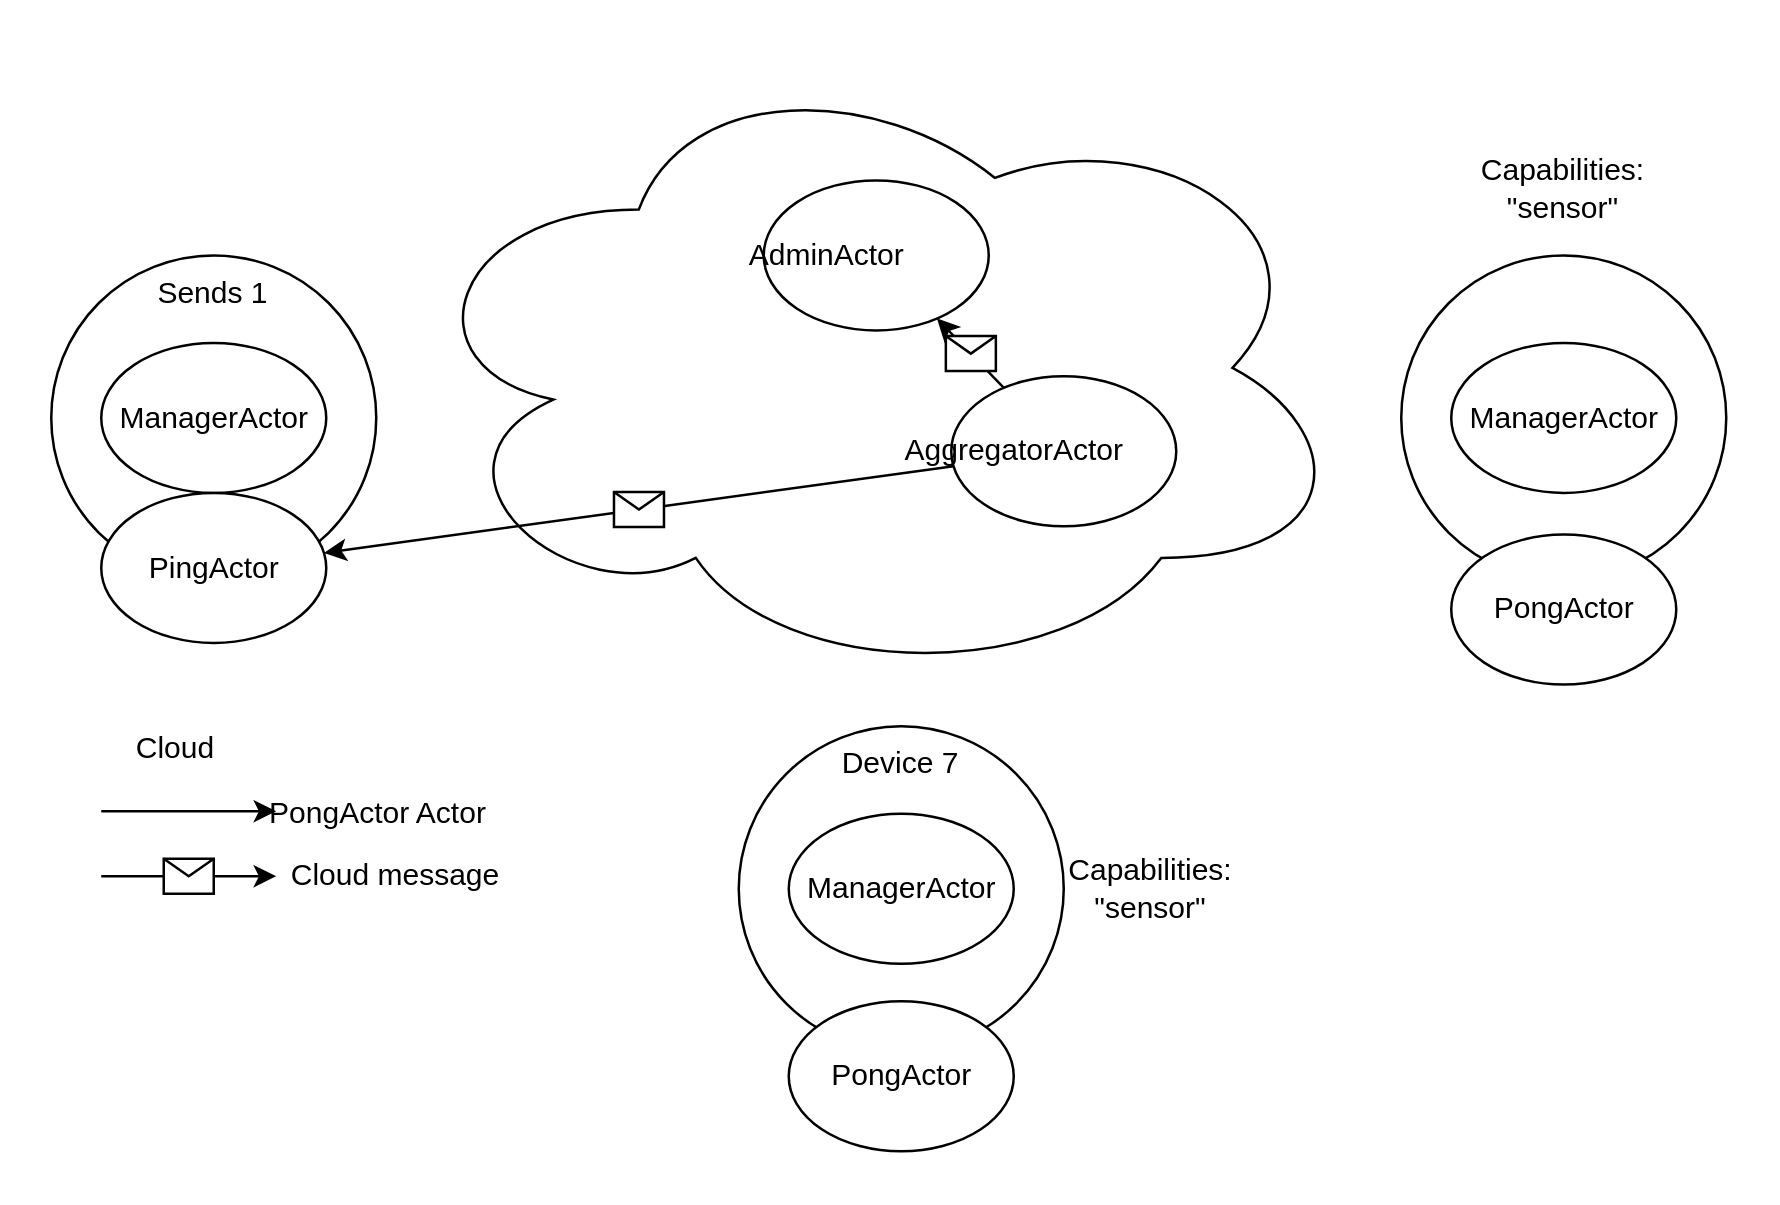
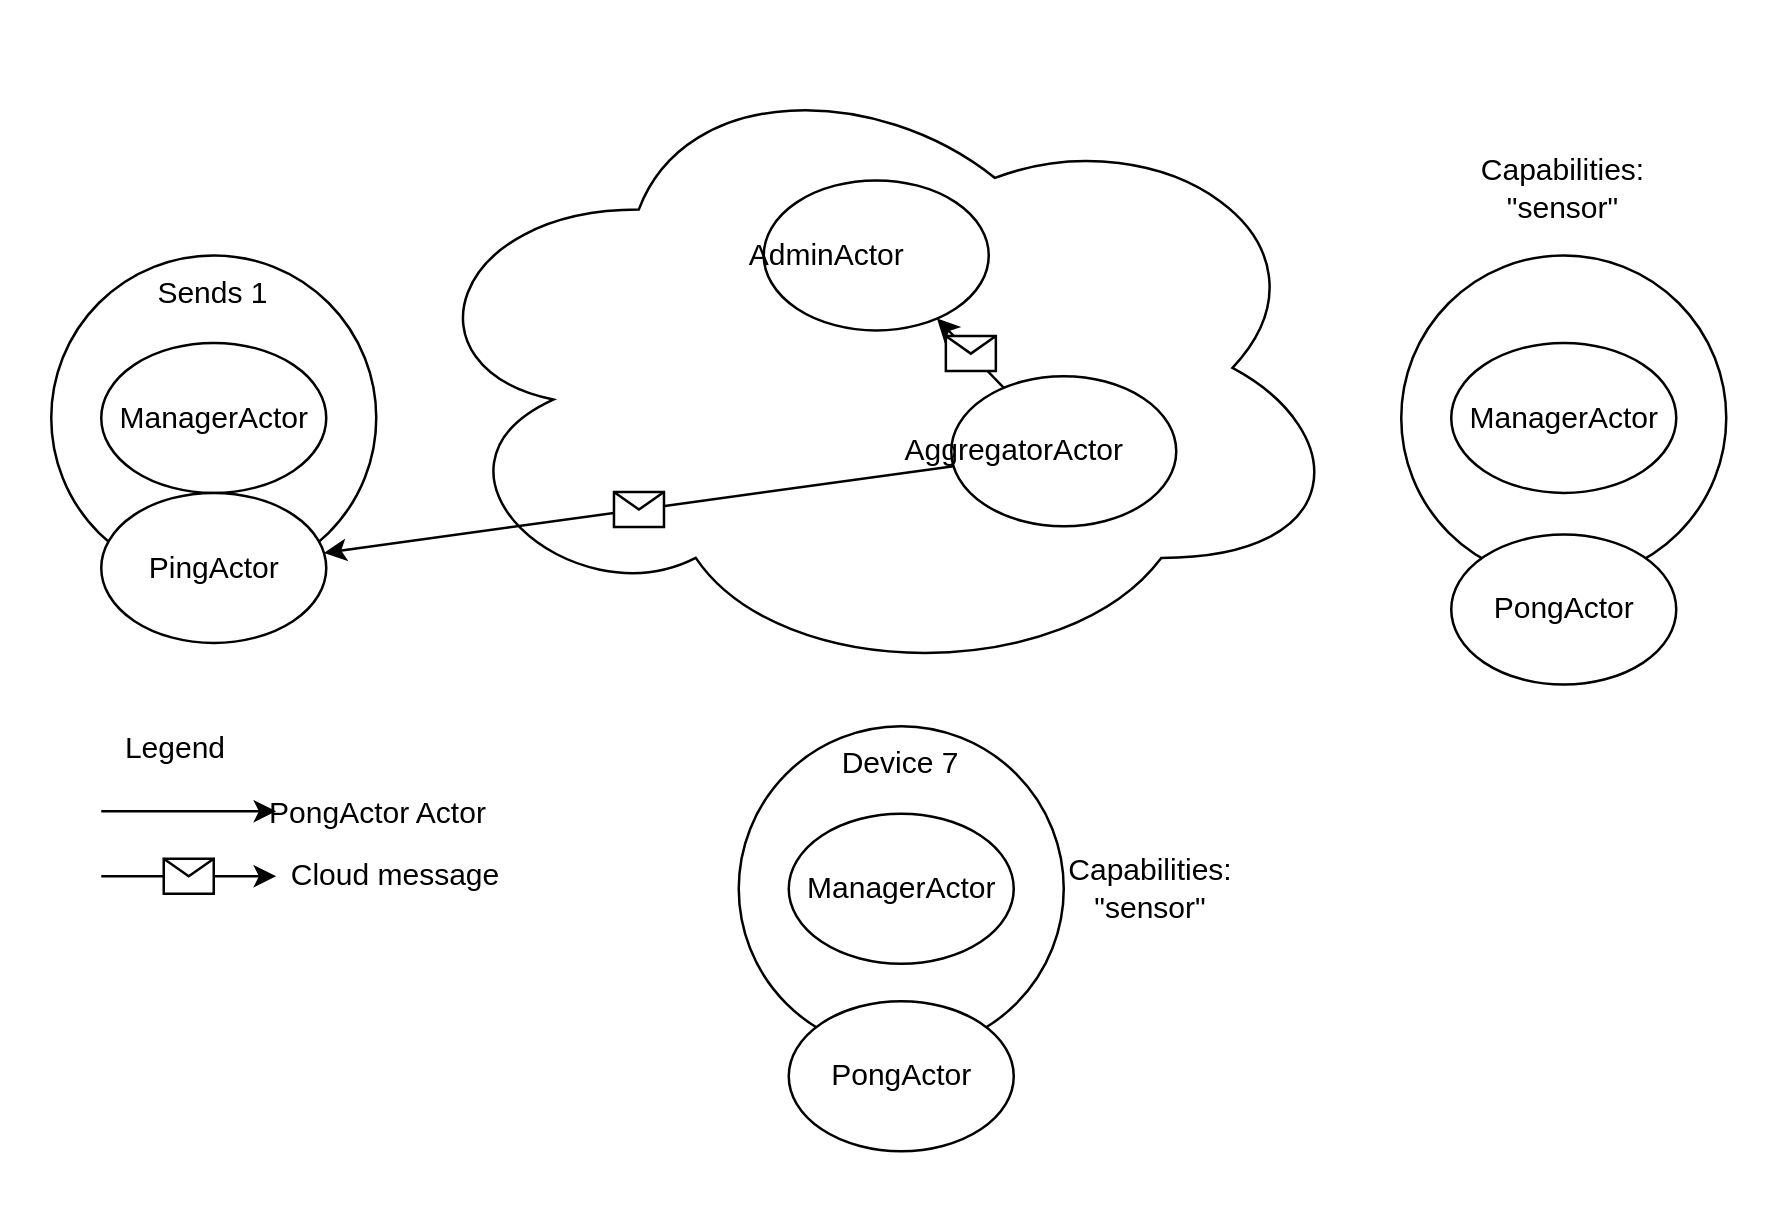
  <mxCell id="0" />
  <mxCell id="1" parent="0" />
  <mxCell id="2" value="" style="ellipse;shape=cloud;whiteSpace=wrap;html=1;" parent="1" vertex="1"><mxGeometry x="160" y="20" width="380" height="253.33" as="geometry" /></mxCell>
  <mxCell id="3" value="" style="group" parent="1" vertex="1" connectable="0"><mxGeometry x="305" y="71.66" width="90" height="60" as="geometry" /></mxCell>
  <mxCell id="4" value="" style="ellipse;whiteSpace=wrap;html=1;" parent="3" vertex="1"><mxGeometry width="90" height="60" as="geometry" /></mxCell>
  <mxCell id="5" value="AdminActor" style="text;html=1;strokeColor=none;fillColor=none;align=center;verticalAlign=middle;whiteSpace=wrap;rounded=0;" parent="3" vertex="1"><mxGeometry x="2.5" y="18.75" width="45" height="22.5" as="geometry" /></mxCell>
  <mxCell id="6" value="" style="ellipse;whiteSpace=wrap;html=1;aspect=fixed;" parent="1" vertex="1"><mxGeometry x="20" y="101.66" width="130" height="130" as="geometry" /></mxCell>
  <mxCell id="7" value="" style="group" parent="1" vertex="1" connectable="0"><mxGeometry x="40" y="136.66" width="90" height="60" as="geometry" /></mxCell>
  <mxCell id="8" value="" style="ellipse;whiteSpace=wrap;html=1;" parent="7" vertex="1"><mxGeometry width="90" height="60" as="geometry" /></mxCell>
  <mxCell id="9" value="ManagerActor" style="text;html=1;strokeColor=none;fillColor=none;align=center;verticalAlign=middle;whiteSpace=wrap;rounded=0;" parent="7" vertex="1"><mxGeometry x="22.5" y="18.75" width="45" height="22.5" as="geometry" /></mxCell>
  <mxCell id="10" value="" style="ellipse;whiteSpace=wrap;html=1;aspect=fixed;" parent="1" vertex="1"><mxGeometry x="295" y="290" width="130" height="130" as="geometry" /></mxCell>
  <mxCell id="11" value="" style="group" parent="1" vertex="1" connectable="0"><mxGeometry x="315" y="325" width="90" height="60" as="geometry" /></mxCell>
  <mxCell id="12" value="" style="ellipse;whiteSpace=wrap;html=1;" parent="11" vertex="1"><mxGeometry width="90" height="60" as="geometry" /></mxCell>
  <mxCell id="13" value="ManagerActor" style="text;html=1;strokeColor=none;fillColor=none;align=center;verticalAlign=middle;whiteSpace=wrap;rounded=0;" parent="11" vertex="1"><mxGeometry x="22.5" y="18.75" width="45" height="22.5" as="geometry" /></mxCell>
  <mxCell id="14" value="" style="ellipse;whiteSpace=wrap;html=1;aspect=fixed;" parent="1" vertex="1"><mxGeometry x="560" y="101.66" width="130" height="130" as="geometry" /></mxCell>
  <mxCell id="15" value="" style="group" parent="1" vertex="1" connectable="0"><mxGeometry x="580" y="136.66" width="90" height="60" as="geometry" /></mxCell>
  <mxCell id="16" value="" style="ellipse;whiteSpace=wrap;html=1;" parent="15" vertex="1"><mxGeometry width="90" height="60" as="geometry" /></mxCell>
  <mxCell id="17" value="ManagerActor" style="text;html=1;strokeColor=none;fillColor=none;align=center;verticalAlign=middle;whiteSpace=wrap;rounded=0;" parent="15" vertex="1"><mxGeometry x="22.5" y="18.75" width="45" height="22.5" as="geometry" /></mxCell>
  <mxCell id="18" value="Capabilities: &quot;sensor&quot;" style="text;html=1;strokeColor=none;fillColor=none;align=center;verticalAlign=middle;whiteSpace=wrap;rounded=0;" parent="1" vertex="1"><mxGeometry x="430" y="340" width="60" height="30" as="geometry" /></mxCell>
  <mxCell id="19" value="Capabilities: &quot;sensor&quot;" style="text;html=1;strokeColor=none;fillColor=none;align=center;verticalAlign=middle;whiteSpace=wrap;rounded=0;" parent="1" vertex="1"><mxGeometry x="595" y="60" width="60" height="30" as="geometry" /></mxCell>
  <mxCell id="20" value="Device 7" style="text;html=1;strokeColor=none;fillColor=none;align=center;verticalAlign=middle;whiteSpace=wrap;rounded=0;" parent="1" vertex="1"><mxGeometry x="330" y="290" width="60" height="30" as="geometry" /></mxCell>
  <mxCell id="21" value="Sends 1" style="text;html=1;strokeColor=none;fillColor=none;align=center;verticalAlign=middle;whiteSpace=wrap;rounded=0;" parent="1" vertex="1"><mxGeometry x="55" y="101.66" width="60" height="30" as="geometry" /></mxCell>
  <mxCell id="22" value="" style="group" parent="1" vertex="1" connectable="0"><mxGeometry x="40" y="196.66" width="90" height="60" as="geometry" /></mxCell>
  <mxCell id="23" value="" style="ellipse;whiteSpace=wrap;html=1;" parent="22" vertex="1"><mxGeometry width="90" height="60" as="geometry" /></mxCell>
  <mxCell id="24" value="" style="group" parent="22" vertex="1" connectable="0"><mxGeometry width="90" height="60" as="geometry" /></mxCell>
  <mxCell id="25" value="PingActor" style="text;html=1;strokeColor=none;fillColor=none;align=center;verticalAlign=middle;whiteSpace=wrap;rounded=0;" parent="24" vertex="1"><mxGeometry x="22.5" y="18.75" width="45" height="22.5" as="geometry" /></mxCell>
  <mxCell id="26" value="" style="group" parent="1" vertex="1" connectable="0"><mxGeometry x="380" y="150" width="90" height="60" as="geometry" /></mxCell>
  <mxCell id="27" value="" style="ellipse;whiteSpace=wrap;html=1;" parent="26" vertex="1"><mxGeometry width="90" height="60" as="geometry" /></mxCell>
  <mxCell id="28" value="" style="group" parent="26" vertex="1" connectable="0"><mxGeometry width="90" height="60" as="geometry" /></mxCell>
  <mxCell id="29" value="AggregatorActor" style="text;html=1;strokeColor=none;fillColor=none;align=center;verticalAlign=middle;whiteSpace=wrap;rounded=0;" parent="28" vertex="1"><mxGeometry x="2.5" y="18.75" width="45" height="22.5" as="geometry" /></mxCell>
  <mxCell id="30" value="" style="group" parent="1" vertex="1" connectable="0"><mxGeometry x="315" y="400" width="90" height="60" as="geometry" /></mxCell>
  <mxCell id="31" value="" style="ellipse;whiteSpace=wrap;html=1;" parent="30" vertex="1"><mxGeometry width="90" height="60" as="geometry" /></mxCell>
  <mxCell id="32" value="" style="group" parent="30" vertex="1" connectable="0"><mxGeometry width="90" height="60" as="geometry" /></mxCell>
  <mxCell id="33" value="PongActor" style="text;html=1;strokeColor=none;fillColor=none;align=center;verticalAlign=middle;whiteSpace=wrap;rounded=0;" parent="32" vertex="1"><mxGeometry x="22.5" y="18.75" width="45" height="22.5" as="geometry" /></mxCell>
  <mxCell id="34" value="" style="group" parent="1" vertex="1" connectable="0"><mxGeometry x="580" y="213.33" width="90" height="60" as="geometry" /></mxCell>
  <mxCell id="35" value="" style="ellipse;whiteSpace=wrap;html=1;" parent="34" vertex="1"><mxGeometry width="90" height="60" as="geometry" /></mxCell>
  <mxCell id="36" value="" style="group" parent="34" vertex="1" connectable="0"><mxGeometry width="90" height="60" as="geometry" /></mxCell>
  <mxCell id="37" value="PongActor" style="text;html=1;strokeColor=none;fillColor=none;align=center;verticalAlign=middle;whiteSpace=wrap;rounded=0;" parent="36" vertex="1"><mxGeometry x="22.5" y="18.75" width="45" height="22.5" as="geometry" /></mxCell>
  <mxCell id="38" value="" style="endArrow=classic;html=1;" edge="1" parent="1" source="27" target="4"><mxGeometry relative="1" as="geometry"><mxPoint x="550" y="280" as="sourcePoint" /><mxPoint x="650" y="280" as="targetPoint" /></mxGeometry></mxCell>
  <mxCell id="39" value="" style="shape=message;html=1;outlineConnect=0;" vertex="1" parent="38"><mxGeometry width="20" height="14" relative="1" as="geometry"><mxPoint x="-10" y="-7" as="offset" /></mxGeometry></mxCell>
  <mxCell id="40" value="" style="endArrow=classic;html=1;" edge="1" parent="1" source="27" target="23"><mxGeometry relative="1" as="geometry"><mxPoint x="90" y="320" as="sourcePoint" /><mxPoint x="200" y="320" as="targetPoint" /></mxGeometry></mxCell>
  <mxCell id="41" value="" style="shape=message;html=1;outlineConnect=0;" vertex="1" parent="40"><mxGeometry width="20" height="14" relative="1" as="geometry"><mxPoint x="-10" y="-7" as="offset" /></mxGeometry></mxCell>
- <mxCell id="42" value="Cloud" style="text;html=1;strokeColor=none;fillColor=none;align=center;verticalAlign=middle;whiteSpace=wrap;rounded=0;" vertex="1" parent="1"><mxGeometry x="40" y="284" width="60" height="30" as="geometry" /></mxCell>
+ <mxCell id="42" value="Legend" style="text;html=1;strokeColor=none;fillColor=none;align=center;verticalAlign=middle;whiteSpace=wrap;rounded=0;" vertex="1" parent="1"><mxGeometry x="40" y="284" width="60" height="30" as="geometry" /></mxCell>
  <mxCell id="43" value="" style="endArrow=classic;html=1;" edge="1" parent="1"><mxGeometry width="50" height="50" relative="1" as="geometry"><mxPoint x="40" y="324" as="sourcePoint" /><mxPoint x="110" y="324" as="targetPoint" /></mxGeometry></mxCell>
  <mxCell id="44" value="PongActor Actor" style="text;html=1;strokeColor=none;fillColor=none;align=center;verticalAlign=middle;whiteSpace=wrap;rounded=0;" vertex="1" parent="1"><mxGeometry x="90" y="310" width="122" height="30" as="geometry" /></mxCell>
  <mxCell id="45" value="" style="endArrow=classic;html=1;" edge="1" parent="1"><mxGeometry relative="1" as="geometry"><mxPoint x="40" y="350" as="sourcePoint" /><mxPoint x="110" y="350" as="targetPoint" /></mxGeometry></mxCell>
  <mxCell id="46" value="" style="shape=message;html=1;outlineConnect=0;" vertex="1" parent="45"><mxGeometry width="20" height="14" relative="1" as="geometry"><mxPoint x="-10" y="-7" as="offset" /></mxGeometry></mxCell>
  <mxCell id="47" value="Cloud message" style="text;html=1;strokeColor=none;fillColor=none;align=center;verticalAlign=middle;whiteSpace=wrap;rounded=0;" vertex="1" parent="1"><mxGeometry x="103" y="335" width="110" height="30" as="geometry" /></mxCell>
